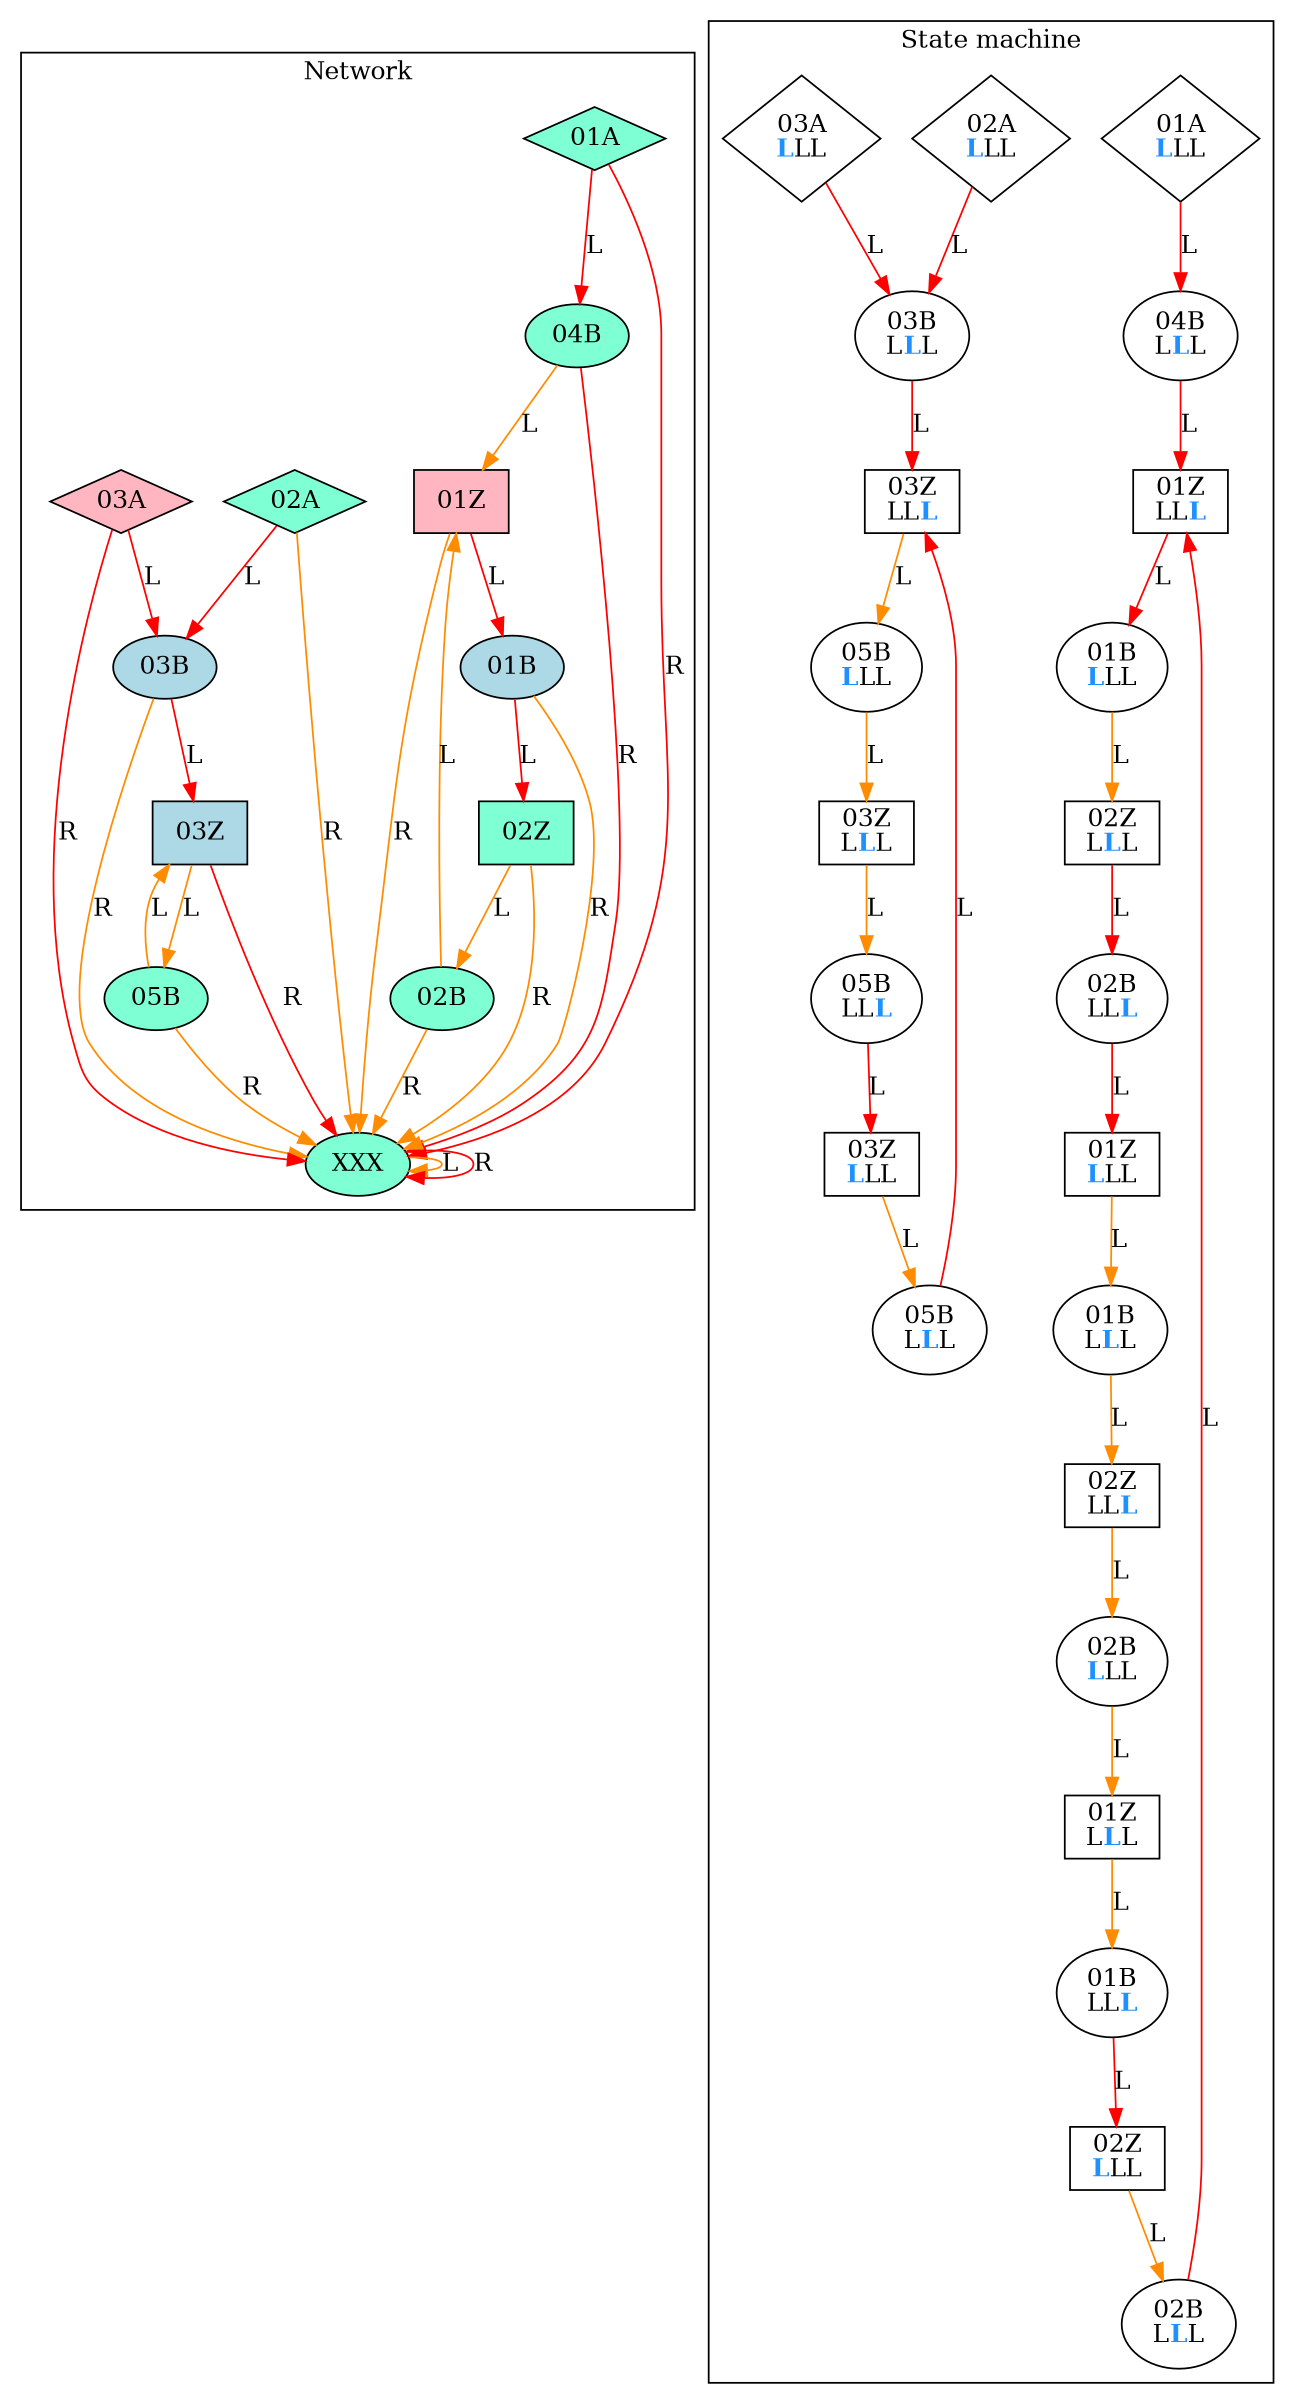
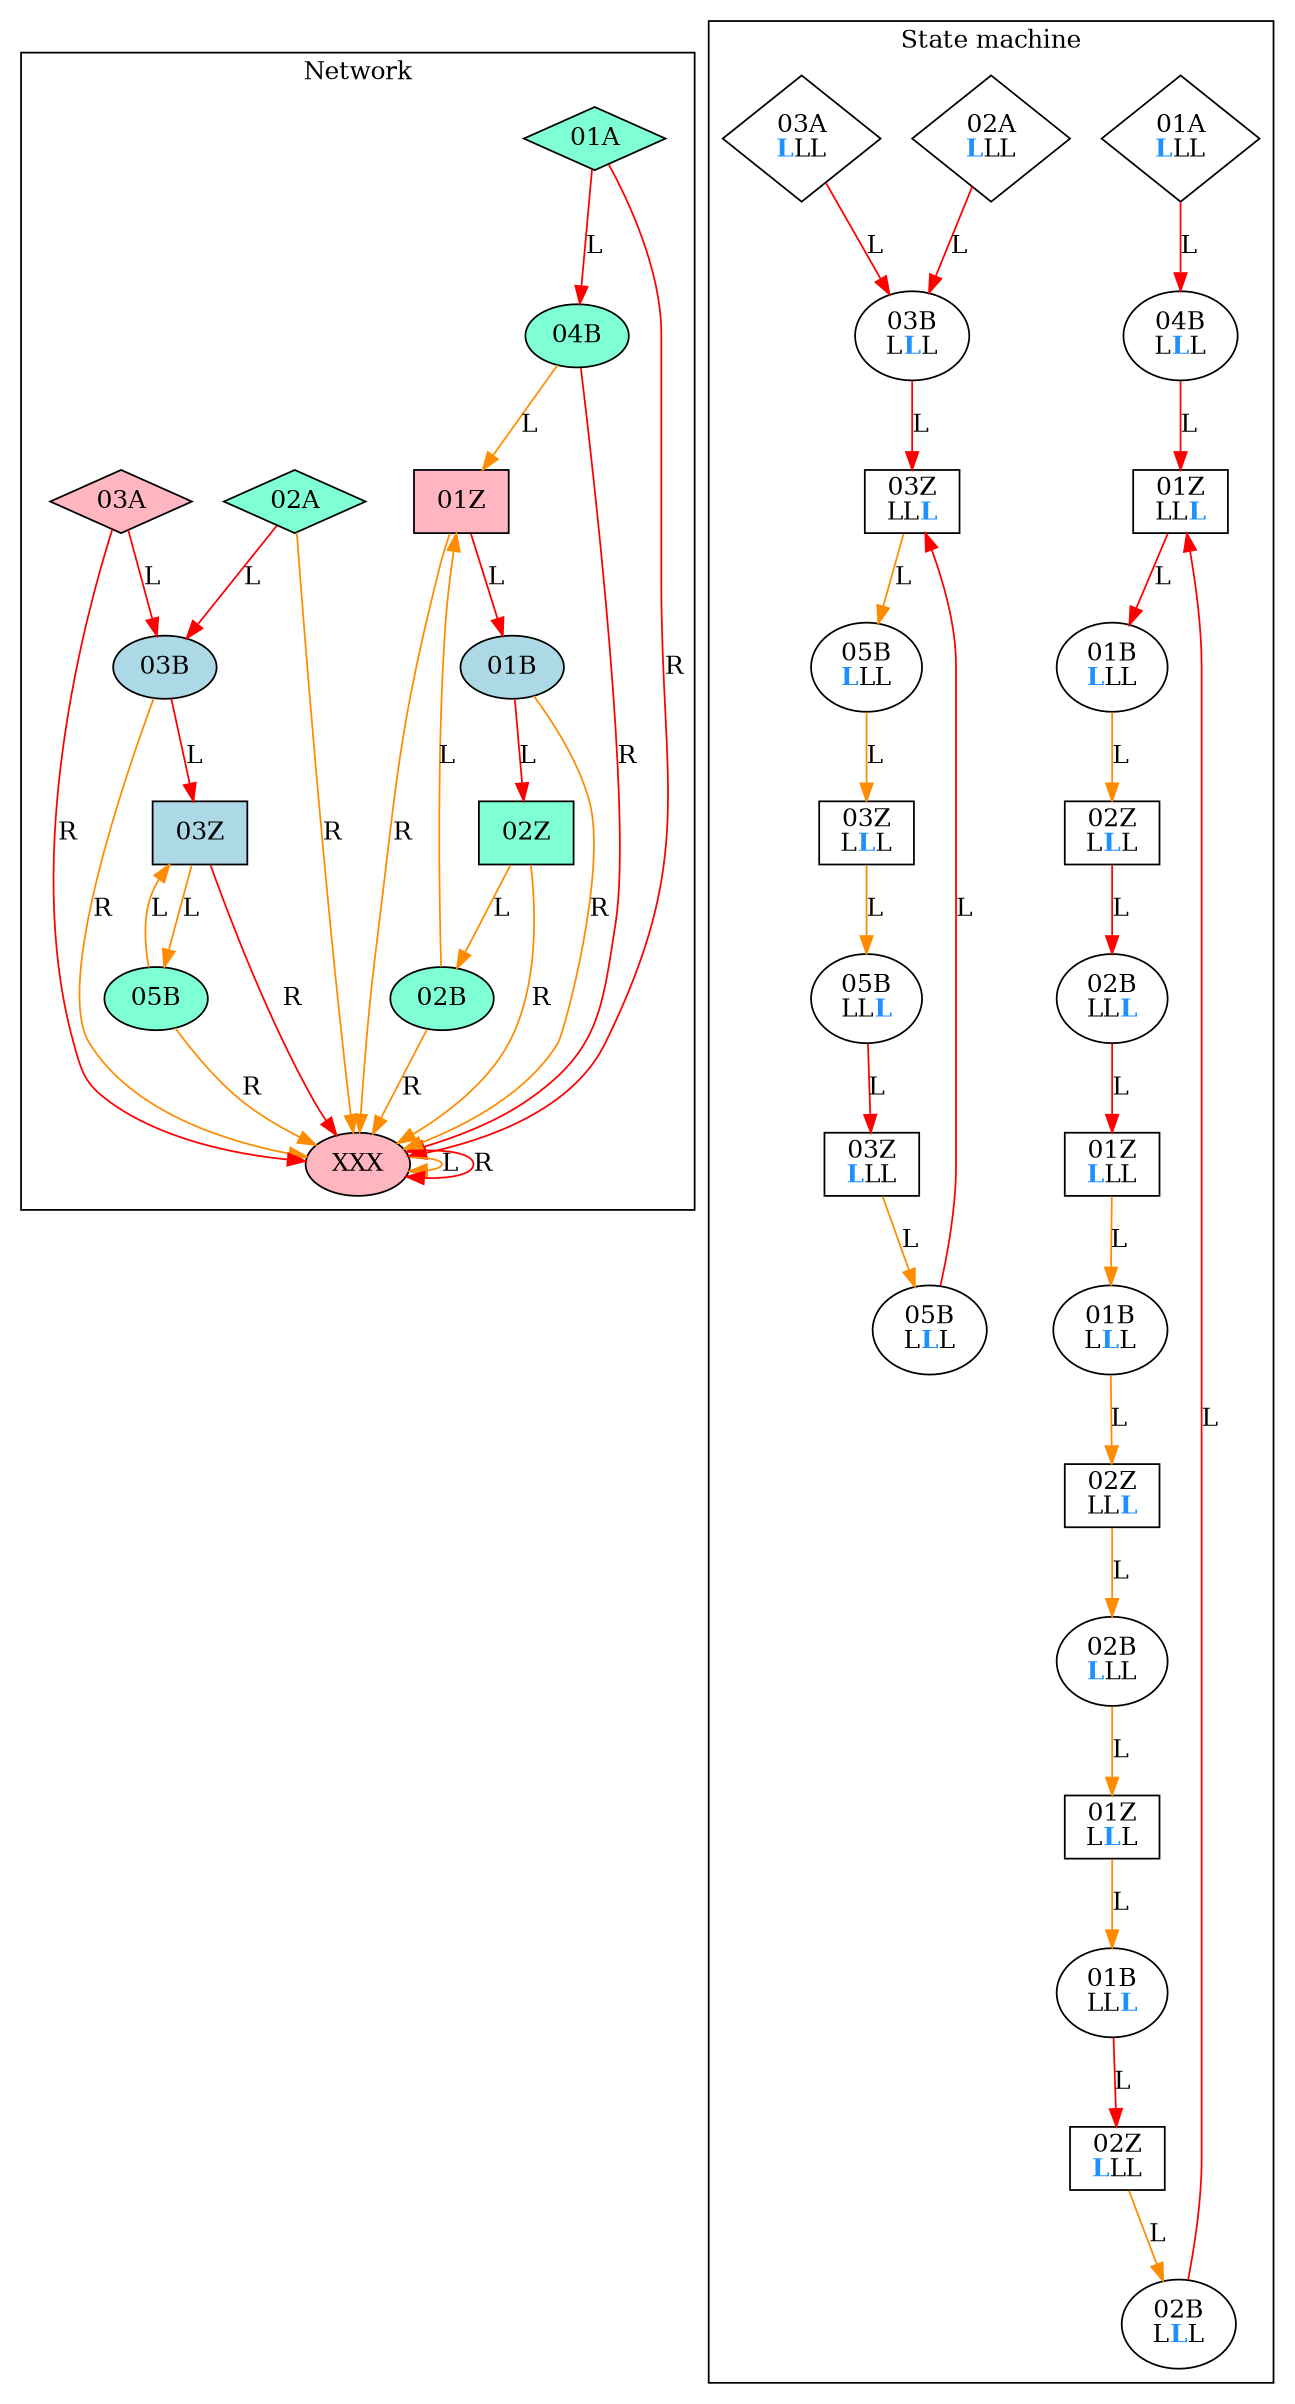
  digraph {
    node [shape=ellipse]
    edge [color=darkorange]
    n1 [label="01A" shape=diamond style=filled fillcolor=aquamarine]
    n2 [label="04B" style=filled fillcolor=aquamarine]
-   n3 [label=XXX style=filled fillcolor=aquamarine]
+   n3 [label=XXX style=filled fillcolor=lightpink]
    n4 [label="01Z" shape=rect style=filled fillcolor=lightpink]
    n5 [label="02A" shape=diamond style=filled fillcolor=aquamarine]
    n6 [label="03B" style=filled fillcolor=lightblue]
    n7 [label="03Z" shape=rect style=filled fillcolor=lightblue]
    n8 [label="03A" shape=diamond style=filled fillcolor=lightpink]
    n9 [label="01B" style=filled fillcolor=lightblue]
    n10 [label="02Z" shape=rect style=filled fillcolor=aquamarine]
    n11 [label="02B" style=filled fillcolor=aquamarine]
    n12 [label="05B" style=filled fillcolor=aquamarine]
    n13 [label=<01A<br/><font color="dodgerblue"><b>L</b></font>LL> shape=diamond]
    n14 [label=<04B<br/>L<font color="dodgerblue"><b>L</b></font>L>]
    n15 [label=<01Z<br/>LL<font color="dodgerblue"><b>L</b></font>> shape=rect]
    n16 [label=<01B<br/><font color="dodgerblue"><b>L</b></font>LL>]
    n17 [label=<02Z<br/>L<font color="dodgerblue"><b>L</b></font>L> shape=rect]
    n18 [label=<02B<br/>LL<font color="dodgerblue"><b>L</b></font>>]
    n19 [label=<01Z<br/><font color="dodgerblue"><b>L</b></font>LL> shape=rect]
    n20 [label=<01B<br/>L<font color="dodgerblue"><b>L</b></font>L>]
    n21 [label=<02Z<br/>LL<font color="dodgerblue"><b>L</b></font>> shape=rect]
    n22 [label=<02B<br/><font color="dodgerblue"><b>L</b></font>LL>]
    n23 [label=<01Z<br/>L<font color="dodgerblue"><b>L</b></font>L> shape=rect]
    n24 [label=<01B<br/>LL<font color="dodgerblue"><b>L</b></font>>]
    n25 [label=<02Z<br/><font color="dodgerblue"><b>L</b></font>LL> shape=rect]
    n26 [label=<02B<br/>L<font color="dodgerblue"><b>L</b></font>L>]
    n27 [label=<02A<br/><font color="dodgerblue"><b>L</b></font>LL> shape=diamond]
    n28 [label=<03B<br/>L<font color="dodgerblue"><b>L</b></font>L>]
    n29 [label=<03Z<br/>LL<font color="dodgerblue"><b>L</b></font>> shape=rect]
    n30 [label=<05B<br/><font color="dodgerblue"><b>L</b></font>LL>]
    n31 [label=<03Z<br/>L<font color="dodgerblue"><b>L</b></font>L> shape=rect]
    n32 [label=<05B<br/>LL<font color="dodgerblue"><b>L</b></font>>]
    n33 [label=<03Z<br/><font color="dodgerblue"><b>L</b></font>LL> shape=rect]
    n34 [label=<05B<br/>L<font color="dodgerblue"><b>L</b></font>L>]
    n35 [label=<03A<br/><font color="dodgerblue"><b>L</b></font>LL> shape=diamond]
    subgraph cluster_1 {
      color=black
      label=Network
      n1
      n2
      n3
      n4
      n5
      n6
      n7
      n8
      n9
      n10
      n11
      n12
    }
    subgraph cluster_2 {
      color=black
      label="State machine"
      n13
      n14
      n15
      n16
      n17
      n18
      n19
      n20
      n21
      n22
      n23
      n24
      n25
      n26
      n27
      n28
      n29
      n30
      n31
      n32
      n33
      n34
      n35
    }
    n1 -> n2 [color=red label=L]
    n1 -> n3 [color=red label=R]
    n2 -> n3 [color=red label=R]
    n2 -> n4 [label=L]
    n3 -> n3 [label=L]
    n3 -> n3 [color=red label=R]
    n4 -> n3 [label=R]
    n4 -> n9 [color=red label=L]
    n5 -> n3 [label=R]
    n5 -> n6 [color=red label=L]
    n6 -> n3 [label=R]
    n6 -> n7 [color=red label=L]
    n7 -> n3 [color=red label=R]
    n7 -> n12 [label=L]
    n8 -> n3 [color=red label=R]
    n8 -> n6 [color=red label=L]
    n9 -> n3 [label=R]
    n9 -> n10 [color=red label=L]
    n10 -> n3 [label=R]
    n10 -> n11 [label=L]
    n11 -> n3 [label=R]
    n11 -> n4 [label=L]
    n12 -> n3 [label=R]
    n12 -> n7 [label=L]
    n13 -> n14 [label=L color=red]
    n14 -> n15 [label=L color=red]
    n15 -> n16 [label=L color=red]
    n16 -> n17 [label=L]
    n17 -> n18 [label=L color=red]
    n18 -> n19 [label=L color=red]
    n19 -> n20 [label=L]
    n20 -> n21 [label=L]
    n21 -> n22 [label=L]
    n22 -> n23 [label=L]
    n23 -> n24 [label=L]
    n24 -> n25 [label=L color=red]
    n25 -> n26 [label=L]
    n26 -> n15 [label=L color=red]
    n27 -> n28 [label=L color=red]
    n28 -> n29 [label=L color=red]
    n29 -> n30 [label=L]
    n30 -> n31 [label=L]
    n31 -> n32 [label=L]
    n32 -> n33 [label=L color=red]
    n33 -> n34 [label=L]
    n34 -> n29 [label=L color=red]
    n35 -> n28 [label=L color=red]
  }
